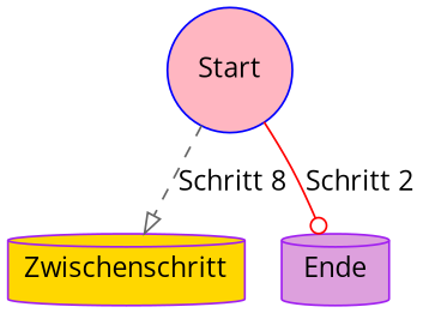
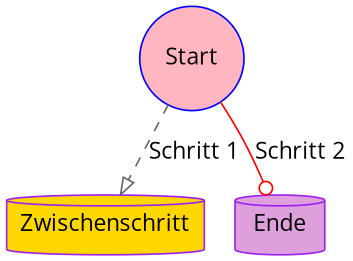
  digraph {
    fontname="Open Sans"
    node [color=purple fontname="Open Sans" shape=cylinder style=filled]
    edge [fontname="Open Sans"]
    n1 [color=blue fillcolor=lightpink label=Start shape=circle]
    n2 [fillcolor=gold label=Zwischenschritt]
    n3 [fillcolor=plum label=Ende]
-   n1 -> n2 [arrowhead=onormal color=gray40 label="Schritt 8" style=dashed]
+   n1 -> n2 [arrowhead=onormal color=gray40 label="Schritt 1" style=dashed]
    n1 -> n3 [arrowhead=odot color=red label="Schritt 2" style=solid]
  }
